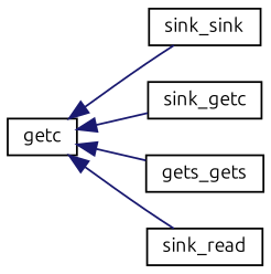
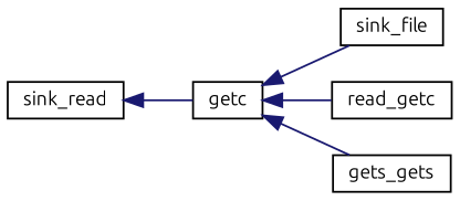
  digraph {
    fontname=Ubuntu
    rankdir=LR
    node [color=black fillcolor=white fontname=Ubuntu fontsize=10 shape=record style=filled]
    edge [color=midnightblue dir=back fontname=Ubuntu fontsize=10 labelfontname=Helvetica labelfontsize=10 style=solid]
    n1 [height=0.2 label=getc width=0.4]
-   n2 [height=0.2 label=sink_sink width=0.4]
-   n3 [height=0.2 label=sink_getc width=0.4]
+   n2 [height=0.2 label=sink_file width=0.4]
+   n3 [height=0.2 label=read_getc width=0.4]
    n4 [height=0.2 label=gets_gets width=0.4]
    n5 [height=0.2 label=sink_read width=0.4]
    n1 -> n2
    n1 -> n3
    n1 -> n4
-   n1 -> n5
+   n5 -> n1
  }
